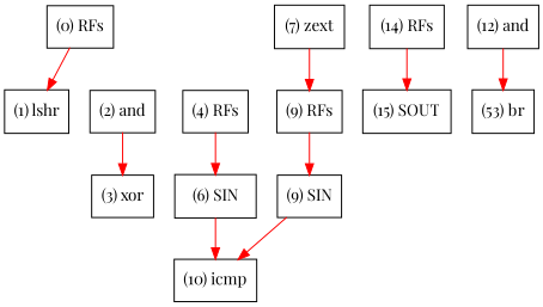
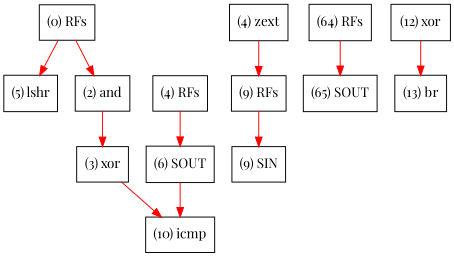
  digraph {
    fontname="Playfair Display"
    node [fontname="Playfair Display" shape=record]
    edge [color=red fontname="Playfair Display"]
    n1 [label="(0) RFs"]
-   n2 [label="(1) lshr"]
+   n2 [label="(5) lshr"]
    n3 [label="(2) and"]
    n4 [label="(3) xor"]
-   n5 [label="(7) zext"]
+   n5 [label="(4) zext"]
    n6 [label="(9) RFs"]
-   n7 [label="(15) SOUT"]
+   n7 [label="(65) SOUT"]
    n8 [label="(4) RFs"]
-   n9 [label="(6) SIN"]
-   n10 [label="(14) RFs"]
+   n9 [label="(6) SOUT"]
+   n10 [label="(64) RFs"]
    n11 [label="(10) icmp"]
    n12 [label="(9) SIN"]
-   n13 [label="(12) and"]
-   n14 [label="(53) br"]
+   n13 [label="(12) xor"]
+   n14 [label="(13) br"]
    n1 -> n2
+   n1 -> n3
    n3 -> n4
    n5 -> n6
    n6 -> n12
    n8 -> n9
    n9 -> n11
    n10 -> n7
-   n12 -> n11
+   n4 -> n11
    n13 -> n14
  }
